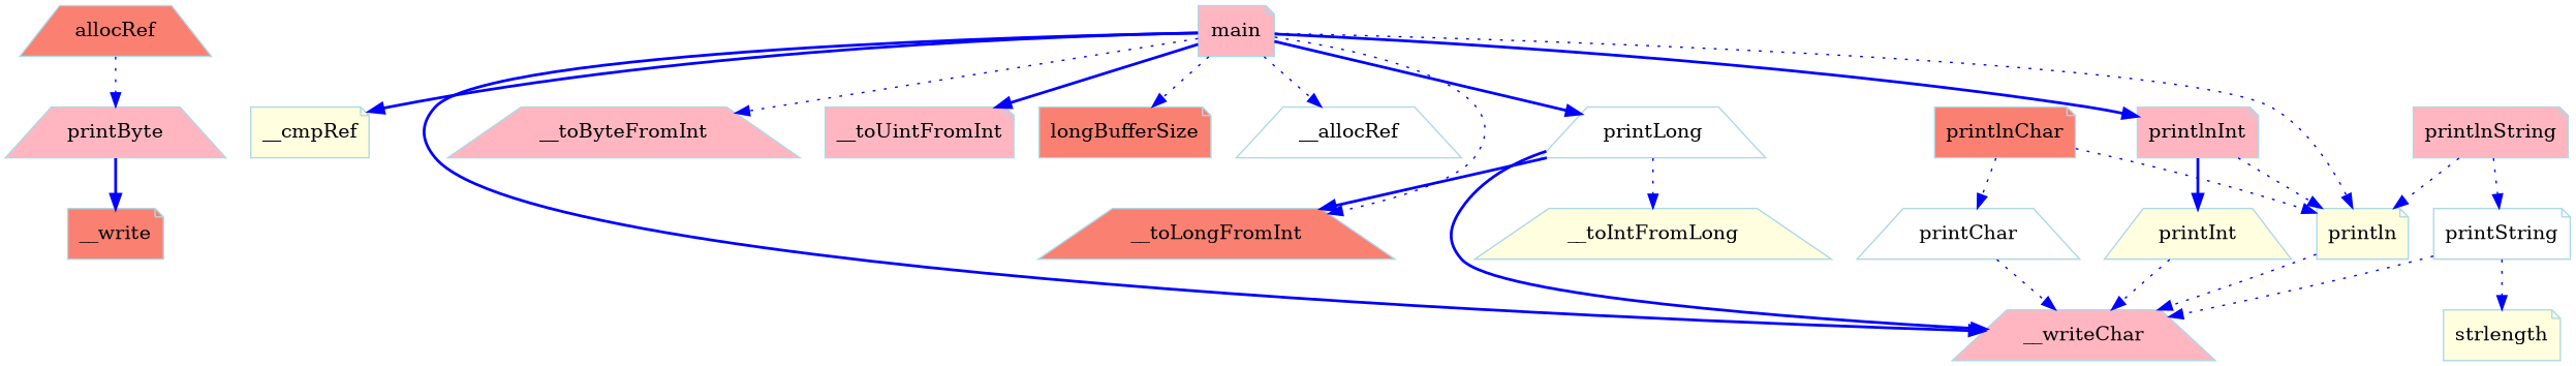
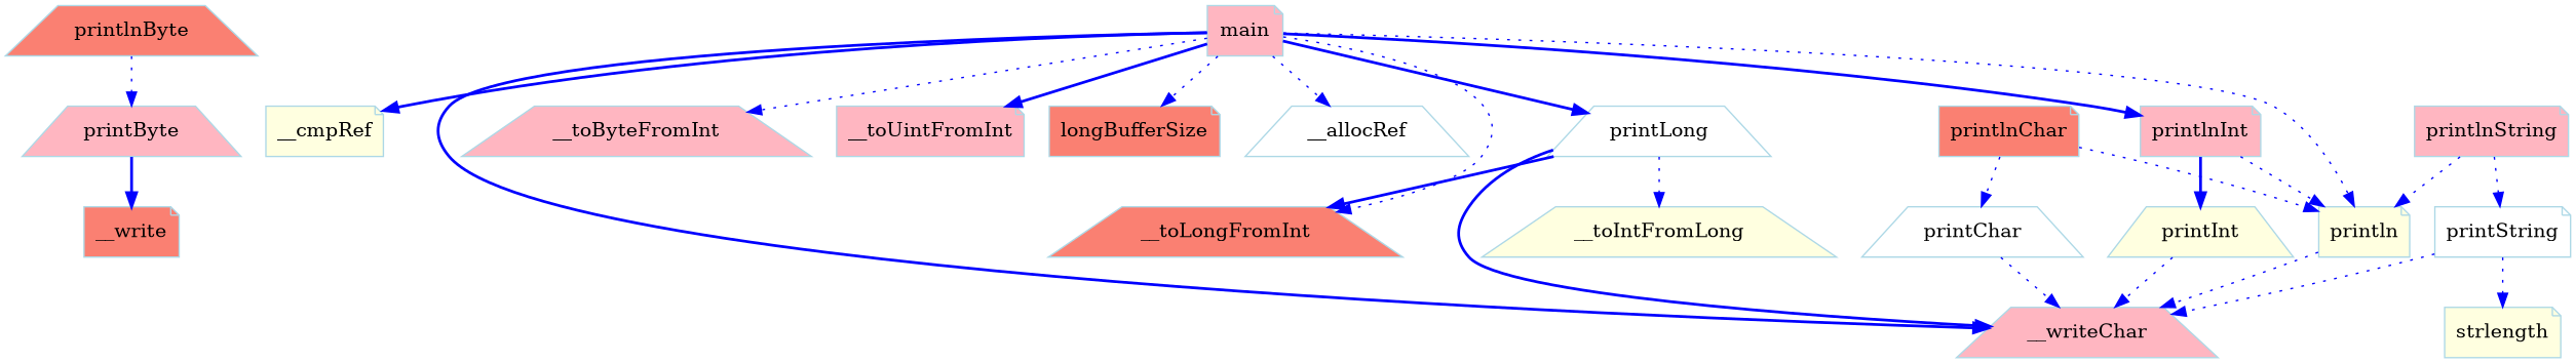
  digraph {
    node [color=lightblue fillcolor=lightpink shape=note style=filled]
    edge [color=blue style=dotted]
    printByte [shape=trapezium]
    __write [fillcolor=salmon]
-   printlnByte [fillcolor=salmon shape=trapezium label=allocRef]
+   printlnByte [fillcolor=salmon shape=trapezium]
    println [fillcolor=lightyellow]
    __writeChar [shape=trapezium]
    printChar [fillcolor=white shape=trapezium]
    printlnChar [fillcolor=salmon]
    printString [fillcolor=white]
    strlength [fillcolor=lightyellow]
    printlnString
    printInt [fillcolor=lightyellow shape=trapezium]
    printlnInt
    printLong [fillcolor=white shape=trapezium]
    __toIntFromLong [fillcolor=lightyellow shape=trapezium]
    __toLongFromInt [fillcolor=salmon shape=trapezium]
    main
    __cmpRef [fillcolor=lightyellow]
    __toByteFromInt [shape=trapezium]
    __toUintFromInt
    longBufferSize [fillcolor=salmon]
    __allocRef [fillcolor=white shape=trapezium]
    printByte -> __write [style=bold]
    printlnByte -> printByte
    println -> __writeChar
    printChar -> __writeChar
    printlnChar -> println
    printlnChar -> printChar
    printString -> __writeChar
    printString -> strlength
    printlnString -> println
    printlnString -> printString
    printInt -> __writeChar
    printlnInt -> println
    printlnInt -> printInt [style=bold]
    printLong -> __writeChar [style=bold]
    printLong -> __toIntFromLong
    printLong -> __toLongFromInt [style=bold]
    main -> println
    main -> __writeChar [style=bold]
    main -> printlnInt [style=bold]
    main -> printLong [style=bold]
    main -> __toLongFromInt
    main -> __cmpRef [style=bold]
    main -> __toByteFromInt
    main -> __toUintFromInt [style=bold]
    main -> longBufferSize
    main -> __allocRef
  }
